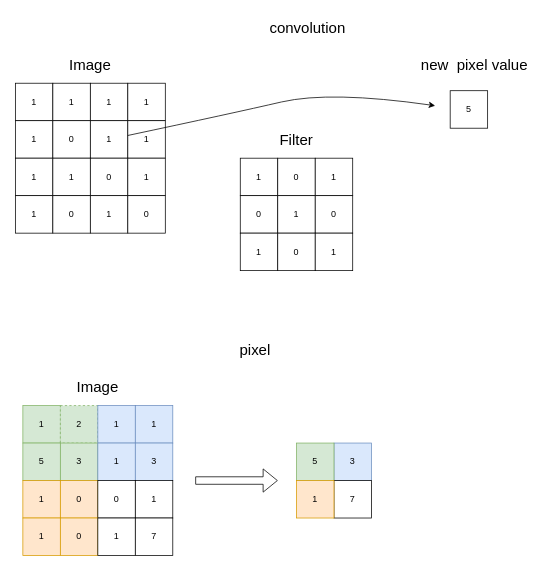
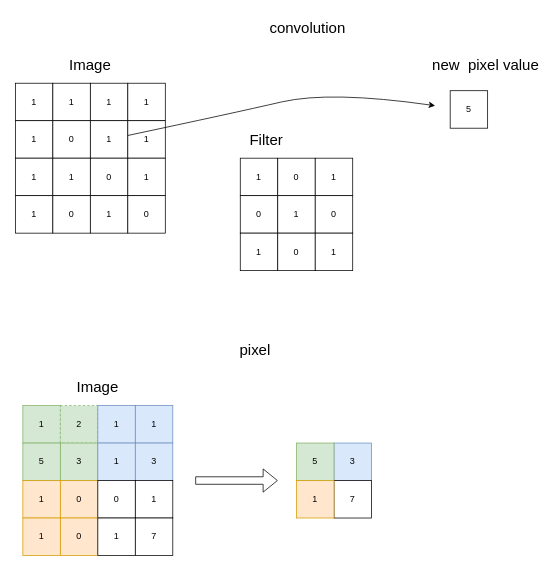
  <mxCell id="0" />
  <mxCell id="1" parent="0" />
  <mxCell id="2" value="1" style="whiteSpace=wrap;html=1;aspect=fixed;" vertex="1" parent="1"><mxGeometry x="20" y="110" width="50" height="50" as="geometry" /></mxCell>
  <mxCell id="3" value="1" style="whiteSpace=wrap;html=1;aspect=fixed;" vertex="1" parent="1"><mxGeometry x="70" y="110" width="50" height="50" as="geometry" /></mxCell>
  <mxCell id="4" value="1" style="whiteSpace=wrap;html=1;aspect=fixed;" vertex="1" parent="1"><mxGeometry x="120" y="110" width="50" height="50" as="geometry" /></mxCell>
  <mxCell id="5" value="1" style="whiteSpace=wrap;html=1;aspect=fixed;" vertex="1" parent="1"><mxGeometry x="170" y="110" width="50" height="50" as="geometry" /></mxCell>
  <mxCell id="6" value="1" style="whiteSpace=wrap;html=1;aspect=fixed;" vertex="1" parent="1"><mxGeometry x="20" y="160" width="50" height="50" as="geometry" /></mxCell>
  <mxCell id="7" value="0" style="whiteSpace=wrap;html=1;aspect=fixed;" vertex="1" parent="1"><mxGeometry x="70" y="160" width="50" height="50" as="geometry" /></mxCell>
  <mxCell id="8" value="1" style="whiteSpace=wrap;html=1;aspect=fixed;" vertex="1" parent="1"><mxGeometry x="120" y="160" width="50" height="50" as="geometry" /></mxCell>
  <mxCell id="9" value="1" style="whiteSpace=wrap;html=1;aspect=fixed;" vertex="1" parent="1"><mxGeometry x="170" y="160" width="50" height="50" as="geometry" /></mxCell>
  <mxCell id="10" value="1" style="whiteSpace=wrap;html=1;aspect=fixed;" vertex="1" parent="1"><mxGeometry x="20" y="210" width="50" height="50" as="geometry" /></mxCell>
  <mxCell id="11" value="1" style="whiteSpace=wrap;html=1;aspect=fixed;" vertex="1" parent="1"><mxGeometry x="70" y="210" width="50" height="50" as="geometry" /></mxCell>
  <mxCell id="12" value="0" style="whiteSpace=wrap;html=1;aspect=fixed;" vertex="1" parent="1"><mxGeometry x="120" y="210" width="50" height="50" as="geometry" /></mxCell>
  <mxCell id="13" value="1" style="whiteSpace=wrap;html=1;aspect=fixed;" vertex="1" parent="1"><mxGeometry x="170" y="210" width="50" height="50" as="geometry" /></mxCell>
  <mxCell id="14" value="1" style="whiteSpace=wrap;html=1;aspect=fixed;" vertex="1" parent="1"><mxGeometry x="20" y="260" width="50" height="50" as="geometry" /></mxCell>
  <mxCell id="15" value="0" style="whiteSpace=wrap;html=1;aspect=fixed;" vertex="1" parent="1"><mxGeometry x="70" y="260" width="50" height="50" as="geometry" /></mxCell>
  <mxCell id="16" value="1" style="whiteSpace=wrap;html=1;aspect=fixed;" vertex="1" parent="1"><mxGeometry x="120" y="260" width="50" height="50" as="geometry" /></mxCell>
  <mxCell id="17" value="0" style="whiteSpace=wrap;html=1;aspect=fixed;" vertex="1" parent="1"><mxGeometry x="170" y="260" width="50" height="50" as="geometry" /></mxCell>
  <mxCell id="18" value="&lt;font style=&quot;font-size: 20px&quot;&gt;Image&lt;/font&gt;" style="text;html=1;strokeColor=none;fillColor=none;align=center;verticalAlign=middle;whiteSpace=wrap;rounded=0;" vertex="1" parent="1"><mxGeometry x="90" y="70" width="60" height="30" as="geometry" /></mxCell>
  <mxCell id="19" value="1" style="whiteSpace=wrap;html=1;aspect=fixed;" vertex="1" parent="1"><mxGeometry x="320" y="210" width="50" height="50" as="geometry" /></mxCell>
  <mxCell id="20" value="0" style="whiteSpace=wrap;html=1;aspect=fixed;" vertex="1" parent="1"><mxGeometry x="370" y="210" width="50" height="50" as="geometry" /></mxCell>
  <mxCell id="21" value="1" style="whiteSpace=wrap;html=1;aspect=fixed;" vertex="1" parent="1"><mxGeometry x="420" y="210" width="50" height="50" as="geometry" /></mxCell>
  <mxCell id="22" value="0" style="whiteSpace=wrap;html=1;aspect=fixed;" vertex="1" parent="1"><mxGeometry x="320" y="260" width="50" height="50" as="geometry" /></mxCell>
  <mxCell id="23" value="1" style="whiteSpace=wrap;html=1;aspect=fixed;" vertex="1" parent="1"><mxGeometry x="370" y="260" width="50" height="50" as="geometry" /></mxCell>
  <mxCell id="24" value="0" style="whiteSpace=wrap;html=1;aspect=fixed;" vertex="1" parent="1"><mxGeometry x="420" y="260" width="50" height="50" as="geometry" /></mxCell>
  <mxCell id="25" value="1" style="whiteSpace=wrap;html=1;aspect=fixed;" vertex="1" parent="1"><mxGeometry x="320" y="310" width="50" height="50" as="geometry" /></mxCell>
  <mxCell id="26" value="0" style="whiteSpace=wrap;html=1;aspect=fixed;" vertex="1" parent="1"><mxGeometry x="370" y="310" width="50" height="50" as="geometry" /></mxCell>
  <mxCell id="27" value="1" style="whiteSpace=wrap;html=1;aspect=fixed;" vertex="1" parent="1"><mxGeometry x="420" y="310" width="50" height="50" as="geometry" /></mxCell>
- <mxCell id="28" value="&lt;font style=&quot;font-size: 20px&quot;&gt;Filter&lt;/font&gt;" style="text;html=1;strokeColor=none;fillColor=none;align=center;verticalAlign=middle;whiteSpace=wrap;rounded=0;" vertex="1" parent="1"><mxGeometry x="365" y="170" width="60" height="30" as="geometry" /></mxCell>
+ <mxCell id="28" value="&lt;font style=&quot;font-size: 20px&quot;&gt;Filter&lt;/font&gt;" style="text;html=1;strokeColor=none;fillColor=none;align=center;verticalAlign=middle;whiteSpace=wrap;rounded=0;" vertex="1" parent="1"><mxGeometry x="325" y="170" width="60" height="30" as="geometry" /></mxCell>
  <mxCell id="29" value="5" style="whiteSpace=wrap;html=1;aspect=fixed;" vertex="1" parent="1"><mxGeometry x="600" y="120" width="50" height="50" as="geometry" /></mxCell>
- <mxCell id="30" value="&lt;font style=&quot;font-size: 20px&quot;&gt;new &amp;nbsp;pixel value&lt;/font&gt;" style="text;html=1;strokeColor=none;fillColor=none;align=center;verticalAlign=middle;whiteSpace=wrap;rounded=0;" vertex="1" parent="1"><mxGeometry x="560" y="70" width="145" height="30" as="geometry" /></mxCell>
+ <mxCell id="30" value="&lt;font style=&quot;font-size: 20px&quot;&gt;new &amp;nbsp;pixel value&lt;/font&gt;" style="text;html=1;strokeColor=none;fillColor=none;align=center;verticalAlign=middle;whiteSpace=wrap;rounded=0;" vertex="1" parent="1"><mxGeometry x="575" y="70" width="145" height="30" as="geometry" /></mxCell>
  <mxCell id="31" value="" style="curved=1;endArrow=classic;html=1;rounded=0;fontSize=20;" edge="1" parent="1" source="8"><mxGeometry width="50" height="50" relative="1" as="geometry"><mxPoint x="260" y="180" as="sourcePoint" /><mxPoint x="580" y="140" as="targetPoint" /><Array as="points"><mxPoint x="310" y="150" /><mxPoint x="440" y="120" /></Array></mxGeometry></mxCell>
  <mxCell id="32" value="&lt;font style=&quot;font-size: 20px&quot;&gt;convolution&lt;/font&gt;" style="text;html=1;strokeColor=none;fillColor=none;align=center;verticalAlign=middle;whiteSpace=wrap;rounded=0;" vertex="1" parent="1"><mxGeometry x="380" y="20" width="60" height="30" as="geometry" /></mxCell>
  <mxCell id="33" value="&lt;font style=&quot;font-size: 20px&quot;&gt;pixel&lt;/font&gt;" style="text;html=1;strokeColor=none;fillColor=none;align=center;verticalAlign=middle;whiteSpace=wrap;rounded=0;" vertex="1" parent="1"><mxGeometry x="310" y="450" width="60" height="30" as="geometry" /></mxCell>
  <mxCell id="34" value="1" style="whiteSpace=wrap;html=1;aspect=fixed;fillColor=#d5e8d4;strokeColor=#82b366;" vertex="1" parent="1"><mxGeometry x="30" y="540" width="50" height="50" as="geometry" /></mxCell>
  <mxCell id="35" value="2" style="whiteSpace=wrap;html=1;aspect=fixed;fillColor=#d5e8d4;strokeColor=#82b366;dashed=1;" vertex="1" parent="1"><mxGeometry x="80" y="540" width="50" height="50" as="geometry" /></mxCell>
  <mxCell id="36" value="1" style="whiteSpace=wrap;html=1;aspect=fixed;fillColor=#dae8fc;strokeColor=#6c8ebf;" vertex="1" parent="1"><mxGeometry x="130" y="540" width="50" height="50" as="geometry" /></mxCell>
  <mxCell id="37" value="1" style="whiteSpace=wrap;html=1;aspect=fixed;fillColor=#dae8fc;strokeColor=#6c8ebf;" vertex="1" parent="1"><mxGeometry x="180" y="540" width="50" height="50" as="geometry" /></mxCell>
  <mxCell id="38" value="5" style="whiteSpace=wrap;html=1;aspect=fixed;fillColor=#d5e8d4;strokeColor=#82b366;" vertex="1" parent="1"><mxGeometry x="30" y="590" width="50" height="50" as="geometry" /></mxCell>
  <mxCell id="39" value="3" style="whiteSpace=wrap;html=1;aspect=fixed;fillColor=#d5e8d4;strokeColor=#82b366;" vertex="1" parent="1"><mxGeometry x="80" y="590" width="50" height="50" as="geometry" /></mxCell>
  <mxCell id="40" value="1" style="whiteSpace=wrap;html=1;aspect=fixed;fillColor=#dae8fc;strokeColor=#6c8ebf;" vertex="1" parent="1"><mxGeometry x="130" y="590" width="50" height="50" as="geometry" /></mxCell>
  <mxCell id="41" value="3" style="whiteSpace=wrap;html=1;aspect=fixed;fillColor=#dae8fc;strokeColor=#6c8ebf;" vertex="1" parent="1"><mxGeometry x="180" y="590" width="50" height="50" as="geometry" /></mxCell>
  <mxCell id="42" value="1" style="whiteSpace=wrap;html=1;aspect=fixed;fillColor=#ffe6cc;strokeColor=#d79b00;" vertex="1" parent="1"><mxGeometry x="30" y="640" width="50" height="50" as="geometry" /></mxCell>
  <mxCell id="43" value="0" style="whiteSpace=wrap;html=1;aspect=fixed;fillColor=#ffe6cc;strokeColor=#d79b00;" vertex="1" parent="1"><mxGeometry x="80" y="640" width="50" height="50" as="geometry" /></mxCell>
  <mxCell id="44" value="0" style="whiteSpace=wrap;html=1;aspect=fixed;" vertex="1" parent="1"><mxGeometry x="130" y="640" width="50" height="50" as="geometry" /></mxCell>
  <mxCell id="45" value="1" style="whiteSpace=wrap;html=1;aspect=fixed;" vertex="1" parent="1"><mxGeometry x="180" y="640" width="50" height="50" as="geometry" /></mxCell>
  <mxCell id="46" value="1" style="whiteSpace=wrap;html=1;aspect=fixed;fillColor=#ffe6cc;strokeColor=#d79b00;" vertex="1" parent="1"><mxGeometry x="30" y="690" width="50" height="50" as="geometry" /></mxCell>
  <mxCell id="47" value="0" style="whiteSpace=wrap;html=1;aspect=fixed;fillColor=#ffe6cc;strokeColor=#d79b00;" vertex="1" parent="1"><mxGeometry x="80" y="690" width="50" height="50" as="geometry" /></mxCell>
  <mxCell id="48" value="1" style="whiteSpace=wrap;html=1;aspect=fixed;" vertex="1" parent="1"><mxGeometry x="130" y="690" width="50" height="50" as="geometry" /></mxCell>
  <mxCell id="49" value="7" style="whiteSpace=wrap;html=1;aspect=fixed;" vertex="1" parent="1"><mxGeometry x="180" y="690" width="50" height="50" as="geometry" /></mxCell>
  <mxCell id="50" value="&lt;font style=&quot;font-size: 20px&quot;&gt;Image&lt;/font&gt;" style="text;html=1;strokeColor=none;fillColor=none;align=center;verticalAlign=middle;whiteSpace=wrap;rounded=0;" vertex="1" parent="1"><mxGeometry x="100" y="500" width="60" height="30" as="geometry" /></mxCell>
  <mxCell id="51" value="3" style="whiteSpace=wrap;html=1;aspect=fixed;fillColor=#dae8fc;strokeColor=#6c8ebf;" vertex="1" parent="1"><mxGeometry x="445" y="590" width="50" height="50" as="geometry" /></mxCell>
  <mxCell id="52" value="5" style="whiteSpace=wrap;html=1;aspect=fixed;fillColor=#d5e8d4;strokeColor=#82b366;" vertex="1" parent="1"><mxGeometry x="395" y="590" width="50" height="50" as="geometry" /></mxCell>
  <mxCell id="53" value="7" style="whiteSpace=wrap;html=1;aspect=fixed;" vertex="1" parent="1"><mxGeometry x="445" y="640" width="50" height="50" as="geometry" /></mxCell>
  <mxCell id="54" value="1" style="whiteSpace=wrap;html=1;aspect=fixed;fillColor=#ffe6cc;strokeColor=#d79b00;" vertex="1" parent="1"><mxGeometry x="395" y="640" width="50" height="50" as="geometry" /></mxCell>
  <mxCell id="55" value="" style="shape=flexArrow;endArrow=classic;html=1;rounded=0;fontSize=20;" edge="1" parent="1"><mxGeometry width="50" height="50" relative="1" as="geometry"><mxPoint x="260" y="640" as="sourcePoint" /><mxPoint x="370" y="640" as="targetPoint" /></mxGeometry></mxCell>
